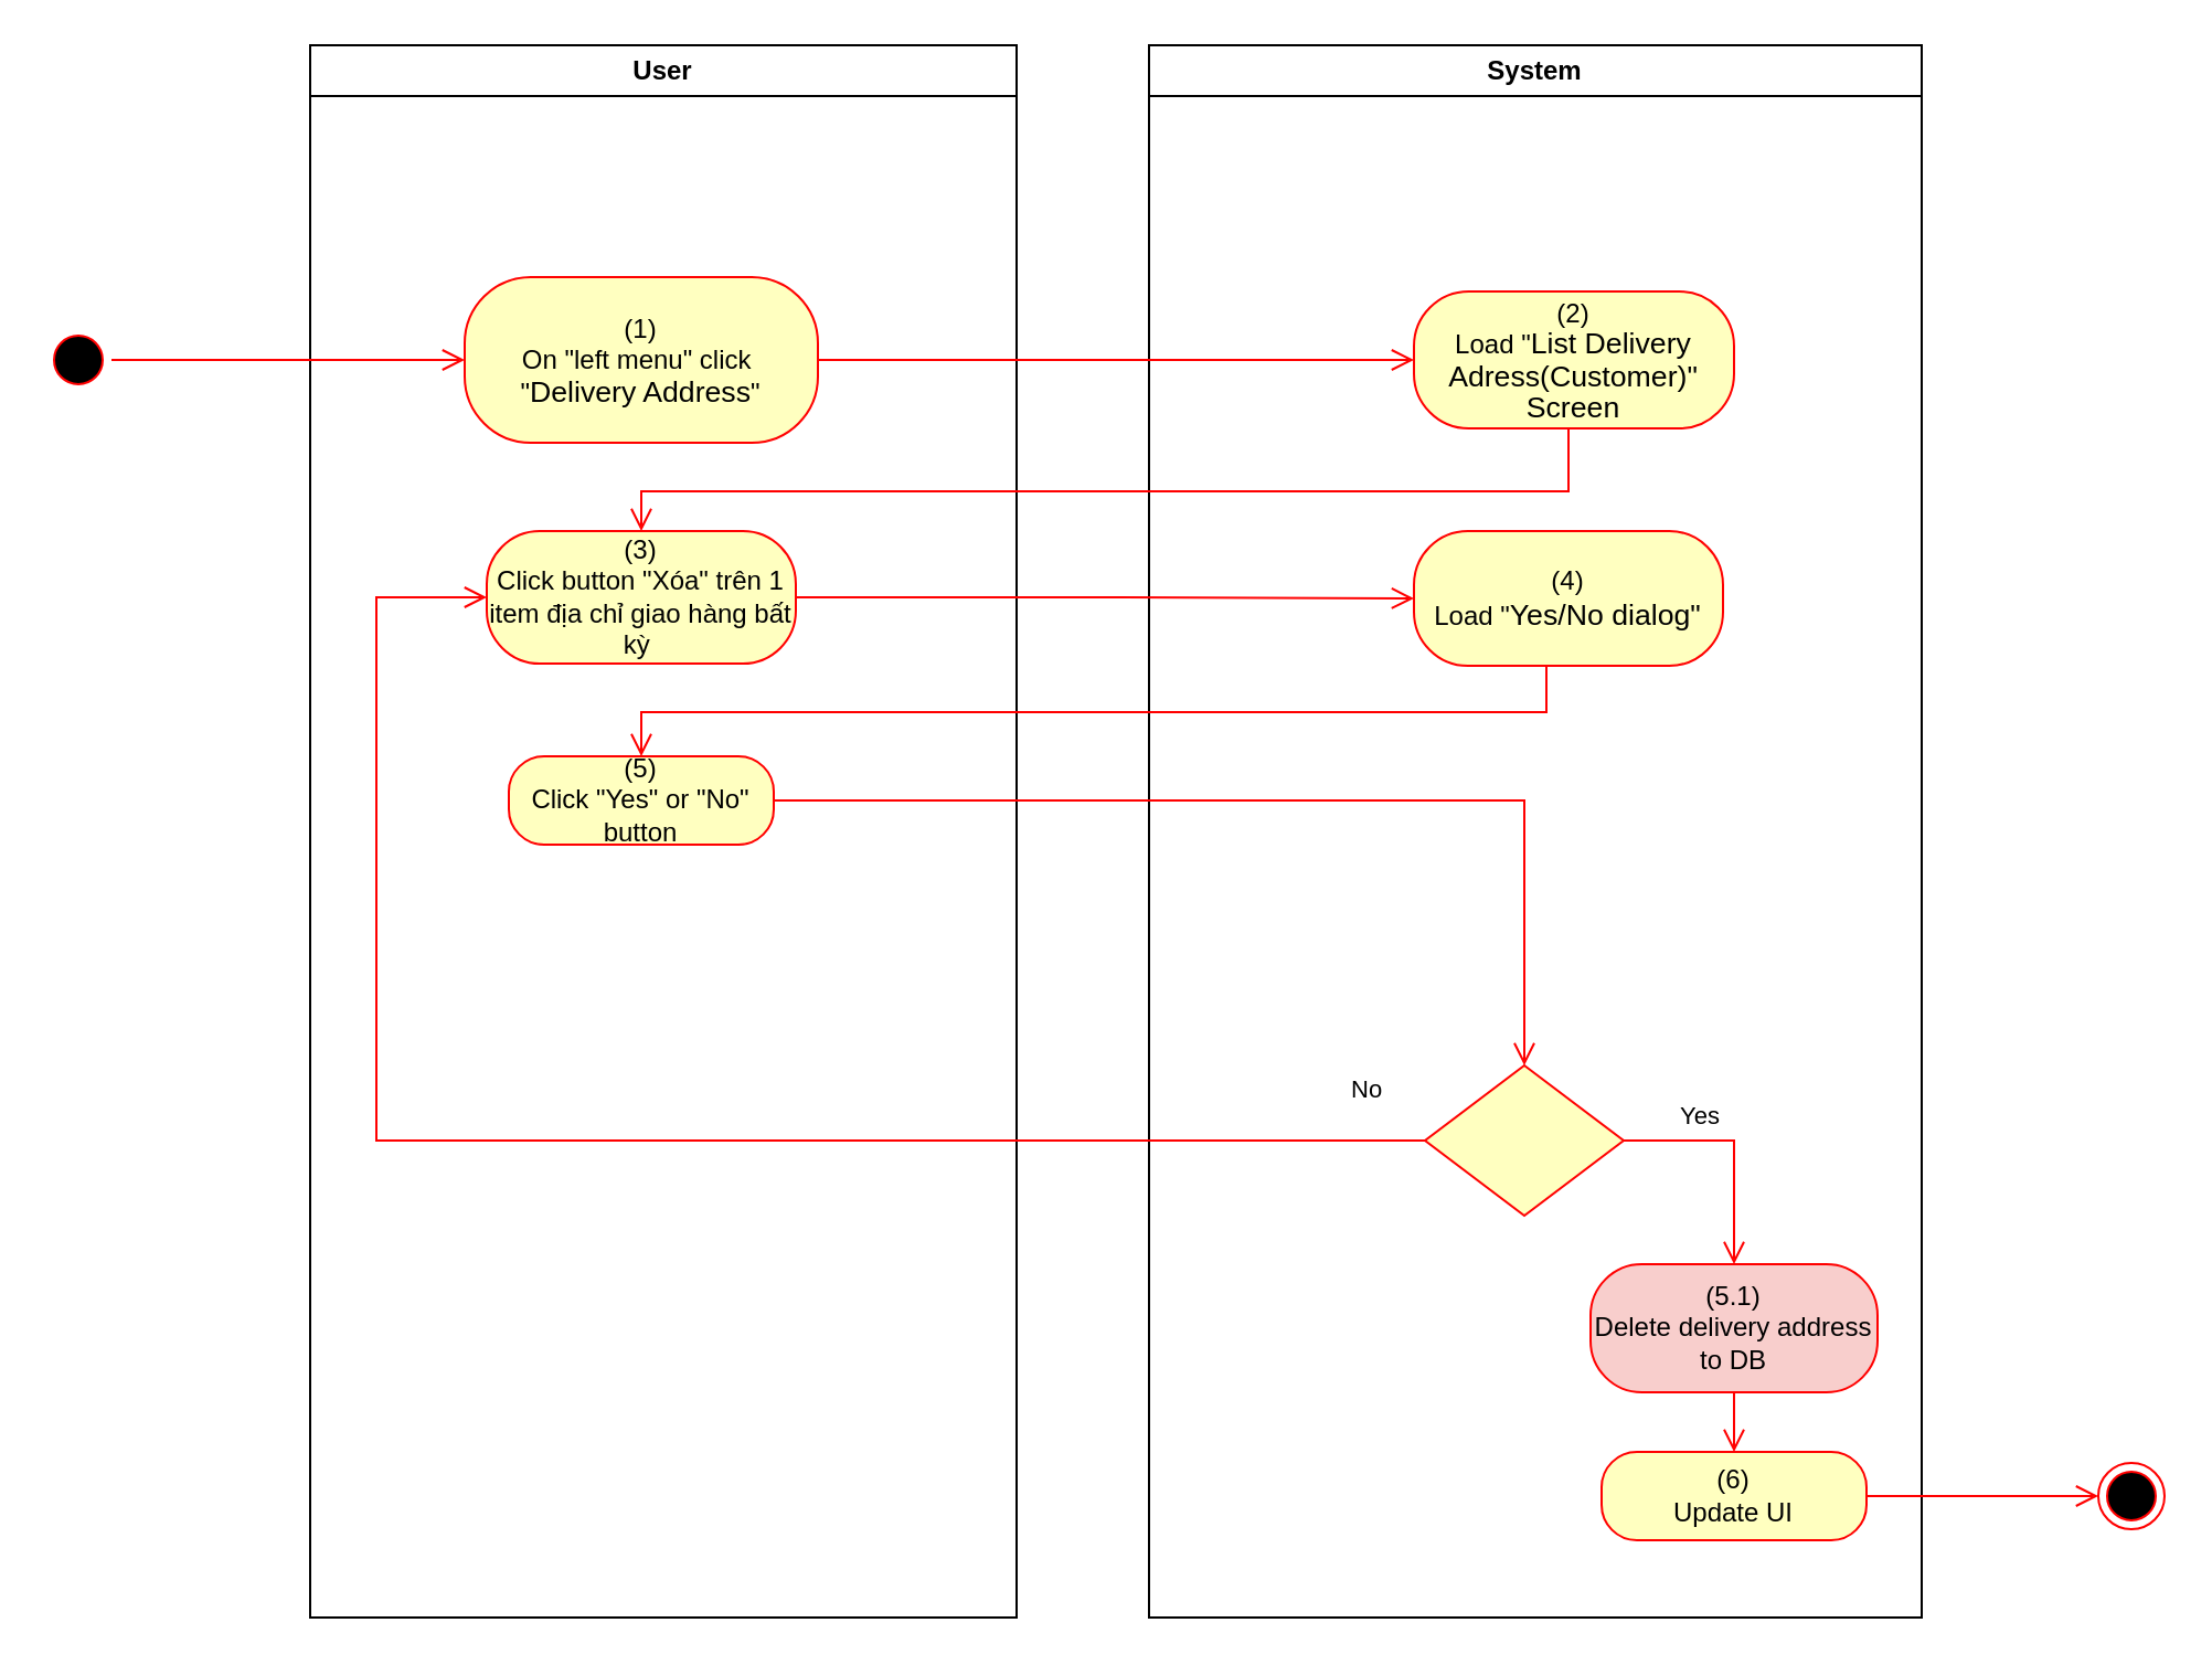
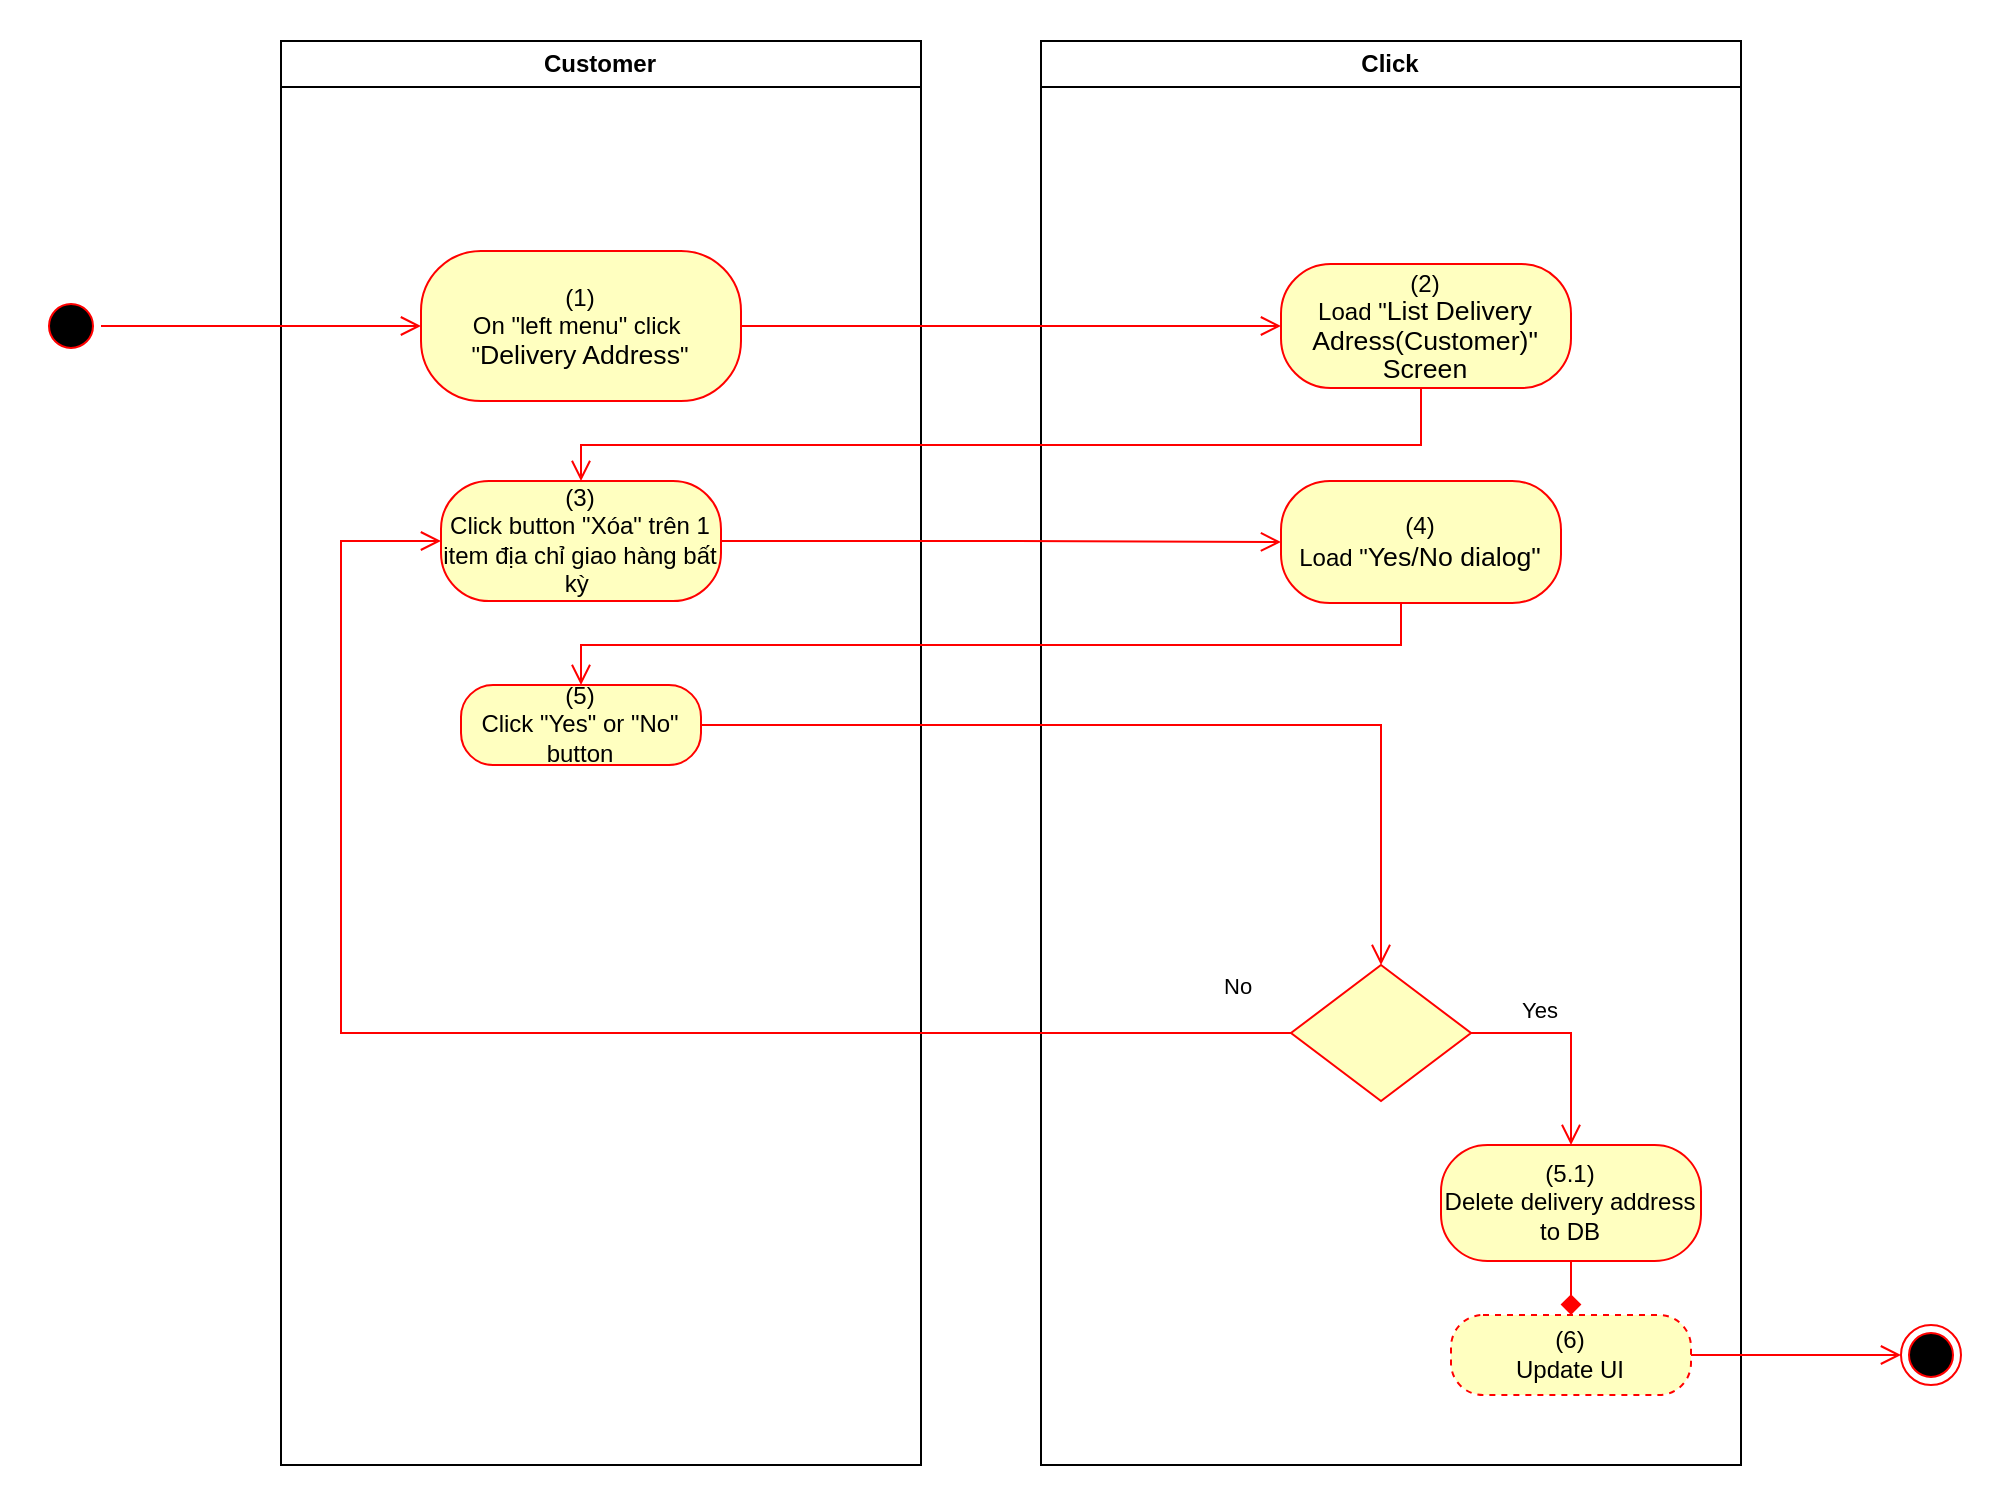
  <mxCell id="0" />
  <mxCell id="1" parent="0" />
- <mxCell id="2" value="User" style="swimlane;whiteSpace=wrap" vertex="1" parent="1"><mxGeometry x="140" y="20" width="320" height="712" as="geometry"><mxRectangle x="120" y="128" width="60" height="23" as="alternateBounds" /></mxGeometry></mxCell>
+ <mxCell id="2" value="Customer" style="swimlane;whiteSpace=wrap" vertex="1" parent="1"><mxGeometry x="140" y="20" width="320" height="712" as="geometry"><mxRectangle x="120" y="128" width="60" height="23" as="alternateBounds" /></mxGeometry></mxCell>
  <mxCell id="3" value="(1)&lt;br style=&quot;padding: 0px ; margin: 0px&quot;&gt;On &quot;left menu&quot; click&amp;nbsp;&lt;br style=&quot;padding: 0px ; margin: 0px&quot;&gt;&quot;&lt;span lang=&quot;EN-GB&quot; style=&quot;font-size: 10pt ; line-height: 14.267px ; font-family: &amp;#34;arial&amp;#34; , sans-serif&quot;&gt;Delivery Address&lt;/span&gt;&quot;" style="rounded=1;whiteSpace=wrap;html=1;arcSize=40;fontColor=#000000;fillColor=#ffffc0;strokeColor=#ff0000;" vertex="1" parent="2"><mxGeometry x="70" y="105" width="160" height="75" as="geometry" /></mxCell>
  <mxCell id="4" value="(3)&lt;br&gt;Click button &quot;Xóa&quot; trên 1 item địa chỉ giao hàng bất kỳ&amp;nbsp;" style="rounded=1;whiteSpace=wrap;html=1;arcSize=40;fontColor=#000000;fillColor=#ffffc0;strokeColor=#ff0000;" vertex="1" parent="2"><mxGeometry x="80" y="220" width="140" height="60" as="geometry" /></mxCell>
  <mxCell id="5" value="(5)&lt;br&gt;Click &quot;Yes&quot; or &quot;No&quot; button" style="rounded=1;whiteSpace=wrap;html=1;arcSize=40;fontColor=#000000;fillColor=#ffffc0;strokeColor=#ff0000;" vertex="1" parent="2"><mxGeometry x="90" y="322" width="120" height="40" as="geometry" /></mxCell>
- <mxCell id="6" value="System" style="swimlane;whiteSpace=wrap;startSize=23;" vertex="1" parent="1"><mxGeometry x="520" y="20" width="350" height="712" as="geometry" /></mxCell>
+ <mxCell id="6" value="Click" style="swimlane;whiteSpace=wrap;startSize=23;" vertex="1" parent="1"><mxGeometry x="520" y="20" width="350" height="712" as="geometry" /></mxCell>
  <mxCell id="7" value="(2)&lt;br&gt;Load &quot;&lt;span lang=&quot;EN-GB&quot; style=&quot;font-size: 10pt ; line-height: 14.267px ; font-family: &amp;#34;arial&amp;#34; , sans-serif&quot;&gt;&lt;span lang=&quot;EN-GB&quot; style=&quot;font-size: 10pt ; line-height: 14.267px&quot;&gt;List Delivery Adress(Customer)&quot;&lt;/span&gt;&lt;br&gt;Screen&lt;/span&gt;" style="rounded=1;whiteSpace=wrap;html=1;arcSize=40;fontColor=#000000;fillColor=#ffffc0;strokeColor=#ff0000;" vertex="1" parent="6"><mxGeometry x="120" y="111.5" width="145" height="62" as="geometry" /></mxCell>
  <mxCell id="8" value="" style="rhombus;whiteSpace=wrap;html=1;fillColor=#ffffc0;strokeColor=#ff0000;" vertex="1" parent="6"><mxGeometry x="125" y="462" width="90" height="68" as="geometry" /></mxCell>
  <mxCell id="9" value="Yes" style="edgeStyle=orthogonalEdgeStyle;html=1;align=left;verticalAlign=top;endArrow=open;endSize=8;strokeColor=#ff0000;rounded=0;exitX=1;exitY=0.5;exitDx=0;exitDy=0;" edge="1" parent="6" source="8" target="10"><mxGeometry x="-0.549" y="24" relative="1" as="geometry"><mxPoint x="170" y="552" as="targetPoint" /><mxPoint as="offset" /></mxGeometry></mxCell>
- <mxCell id="10" value="(5.1)&lt;br&gt;Delete delivery address to DB" style="rounded=1;whiteSpace=wrap;html=1;arcSize=40;fontColor=#000000;fillColor=#f8cecc;strokeColor=#ff0000;" vertex="1" parent="6"><mxGeometry x="200" y="552" width="130" height="58" as="geometry" /></mxCell>
- <mxCell id="11" value="(6)&lt;br&gt;Update UI" style="rounded=1;whiteSpace=wrap;html=1;arcSize=40;fontColor=#000000;fillColor=#ffffc0;strokeColor=#ff0000;" vertex="1" parent="6"><mxGeometry x="205" y="637" width="120" height="40" as="geometry" /></mxCell>
- <mxCell id="12" value="" style="edgeStyle=orthogonalEdgeStyle;html=1;verticalAlign=bottom;endArrow=open;endSize=8;strokeColor=#ff0000;rounded=0;exitX=0.5;exitY=1;exitDx=0;exitDy=0;entryX=0.5;entryY=0;entryDx=0;entryDy=0;" edge="1" parent="6" source="10" target="11"><mxGeometry relative="1" as="geometry"><mxPoint x="170" y="642" as="targetPoint" /></mxGeometry></mxCell>
+ <mxCell id="10" value="(5.1)&lt;br&gt;Delete delivery address to DB" style="rounded=1;whiteSpace=wrap;html=1;arcSize=40;fontColor=#000000;fillColor=#ffffc0;strokeColor=#ff0000;" vertex="1" parent="6"><mxGeometry x="200" y="552" width="130" height="58" as="geometry" /></mxCell>
+ <mxCell id="11" value="(6)&lt;br&gt;Update UI" style="rounded=1;whiteSpace=wrap;html=1;arcSize=40;fontColor=#000000;fillColor=#ffffc0;strokeColor=#ff0000;dashed=1;" vertex="1" parent="6"><mxGeometry x="205" y="637" width="120" height="40" as="geometry" /></mxCell>
+ <mxCell id="12" value="" style="edgeStyle=orthogonalEdgeStyle;html=1;verticalAlign=bottom;endArrow=diamond;endSize=8;strokeColor=#ff0000;rounded=0;exitX=0.5;exitY=1;exitDx=0;exitDy=0;entryX=0.5;entryY=0;entryDx=0;entryDy=0;" edge="1" parent="6" source="10" target="11"><mxGeometry relative="1" as="geometry"><mxPoint x="170" y="642" as="targetPoint" /></mxGeometry></mxCell>
  <mxCell id="13" value="(4)&lt;br&gt;Load &quot;&lt;font face=&quot;arial, sans-serif&quot;&gt;&lt;span style=&quot;font-size: 13.333px&quot;&gt;Yes/No dialog&quot;&lt;/span&gt;&lt;/font&gt;" style="rounded=1;whiteSpace=wrap;html=1;arcSize=40;fontColor=#000000;fillColor=#ffffc0;strokeColor=#ff0000;" vertex="1" parent="6"><mxGeometry x="120" y="220" width="140" height="61" as="geometry" /></mxCell>
  <mxCell id="14" value="" style="ellipse;html=1;shape=startState;fillColor=#000000;strokeColor=#ff0000;" vertex="1" parent="1"><mxGeometry x="20" y="147.5" width="30" height="30" as="geometry" /></mxCell>
  <mxCell id="15" value="" style="edgeStyle=orthogonalEdgeStyle;html=1;verticalAlign=bottom;endArrow=open;endSize=8;strokeColor=#ff0000;rounded=0;entryX=0;entryY=0.5;entryDx=0;entryDy=0;" edge="1" parent="1" source="14" target="3"><mxGeometry relative="1" as="geometry"><mxPoint x="200" y="145" as="targetPoint" /></mxGeometry></mxCell>
  <mxCell id="16" value="" style="edgeStyle=orthogonalEdgeStyle;html=1;verticalAlign=bottom;endArrow=open;endSize=8;strokeColor=#ff0000;rounded=0;entryX=0;entryY=0.5;entryDx=0;entryDy=0;" edge="1" parent="1" source="3" target="7"><mxGeometry relative="1" as="geometry"><mxPoint x="600" y="163" as="targetPoint" /></mxGeometry></mxCell>
  <mxCell id="17" value="" style="edgeStyle=orthogonalEdgeStyle;html=1;verticalAlign=bottom;endArrow=open;endSize=8;strokeColor=#ff0000;rounded=0;entryX=0.5;entryY=0;entryDx=0;entryDy=0;" edge="1" parent="1" source="7" target="4"><mxGeometry relative="1" as="geometry"><mxPoint x="685" y="242" as="targetPoint" /><Array as="points"><mxPoint x="710" y="222" /><mxPoint x="290" y="222" /></Array></mxGeometry></mxCell>
  <mxCell id="18" value="" style="ellipse;html=1;shape=endState;fillColor=#000000;strokeColor=#ff0000;" vertex="1" parent="1"><mxGeometry x="950" y="662" width="30" height="30" as="geometry" /></mxCell>
  <mxCell id="19" value="" style="edgeStyle=orthogonalEdgeStyle;html=1;verticalAlign=bottom;endArrow=open;endSize=8;strokeColor=#ff0000;rounded=0;exitX=1;exitY=0.5;exitDx=0;exitDy=0;entryX=0;entryY=0.5;entryDx=0;entryDy=0;" edge="1" parent="1" source="11" target="18"><mxGeometry relative="1" as="geometry"><mxPoint x="820" y="652" as="targetPoint" /><mxPoint x="820" y="592" as="sourcePoint" /></mxGeometry></mxCell>
  <mxCell id="20" value="" style="edgeStyle=orthogonalEdgeStyle;html=1;verticalAlign=bottom;endArrow=open;endSize=8;strokeColor=#ff0000;rounded=0;entryX=0;entryY=0.5;entryDx=0;entryDy=0;" edge="1" parent="1" source="4" target="13"><mxGeometry relative="1" as="geometry"><mxPoint x="280" y="355" as="targetPoint" /></mxGeometry></mxCell>
  <mxCell id="21" value="" style="edgeStyle=orthogonalEdgeStyle;html=1;verticalAlign=bottom;endArrow=open;endSize=8;strokeColor=#ff0000;rounded=0;entryX=0.5;entryY=0;entryDx=0;entryDy=0;" edge="1" parent="1" source="13" target="5"><mxGeometry relative="1" as="geometry"><mxPoint x="690" y="352" as="targetPoint" /><Array as="points"><mxPoint x="700" y="322" /><mxPoint x="290" y="322" /></Array></mxGeometry></mxCell>
  <mxCell id="22" value="" style="edgeStyle=orthogonalEdgeStyle;html=1;verticalAlign=bottom;endArrow=open;endSize=8;strokeColor=#ff0000;rounded=0;entryX=0.5;entryY=0;entryDx=0;entryDy=0;" edge="1" parent="1" source="5" target="8"><mxGeometry relative="1" as="geometry"><mxPoint x="700" y="442" as="targetPoint" /></mxGeometry></mxCell>
  <mxCell id="23" value="No" style="edgeStyle=orthogonalEdgeStyle;html=1;align=left;verticalAlign=bottom;endArrow=open;endSize=8;strokeColor=#ff0000;rounded=0;entryX=0;entryY=0.5;entryDx=0;entryDy=0;exitX=0;exitY=0.5;exitDx=0;exitDy=0;" edge="1" parent="1" source="8" target="4"><mxGeometry x="-0.909" y="-14" relative="1" as="geometry"><mxPoint x="590" y="572" as="targetPoint" /><Array as="points"><mxPoint x="170" y="516" /><mxPoint x="170" y="270" /></Array><mxPoint as="offset" /></mxGeometry></mxCell>
